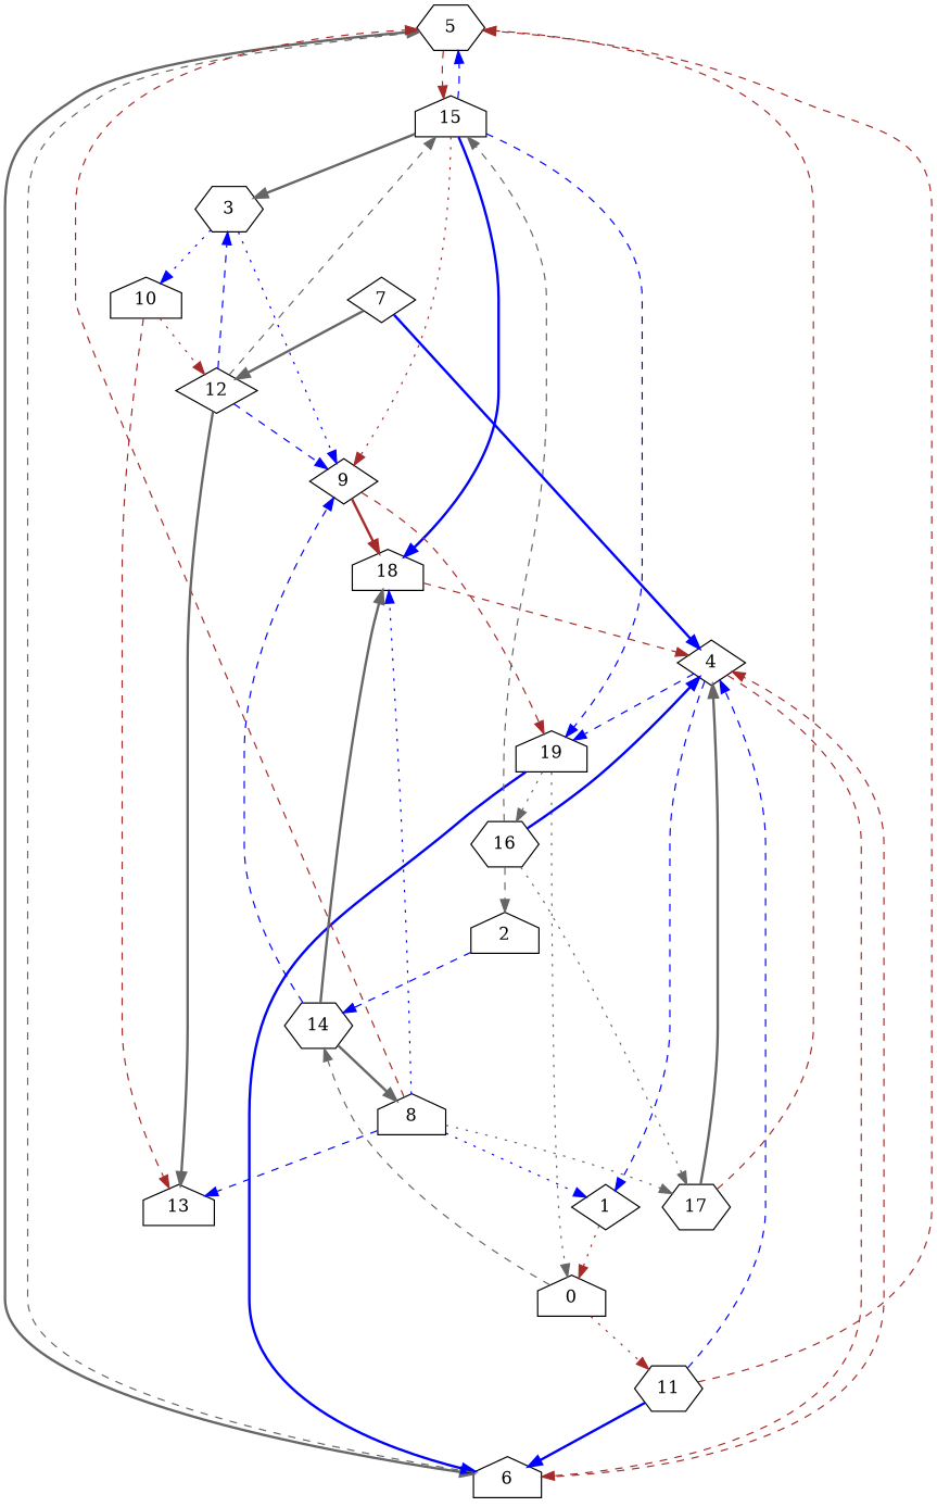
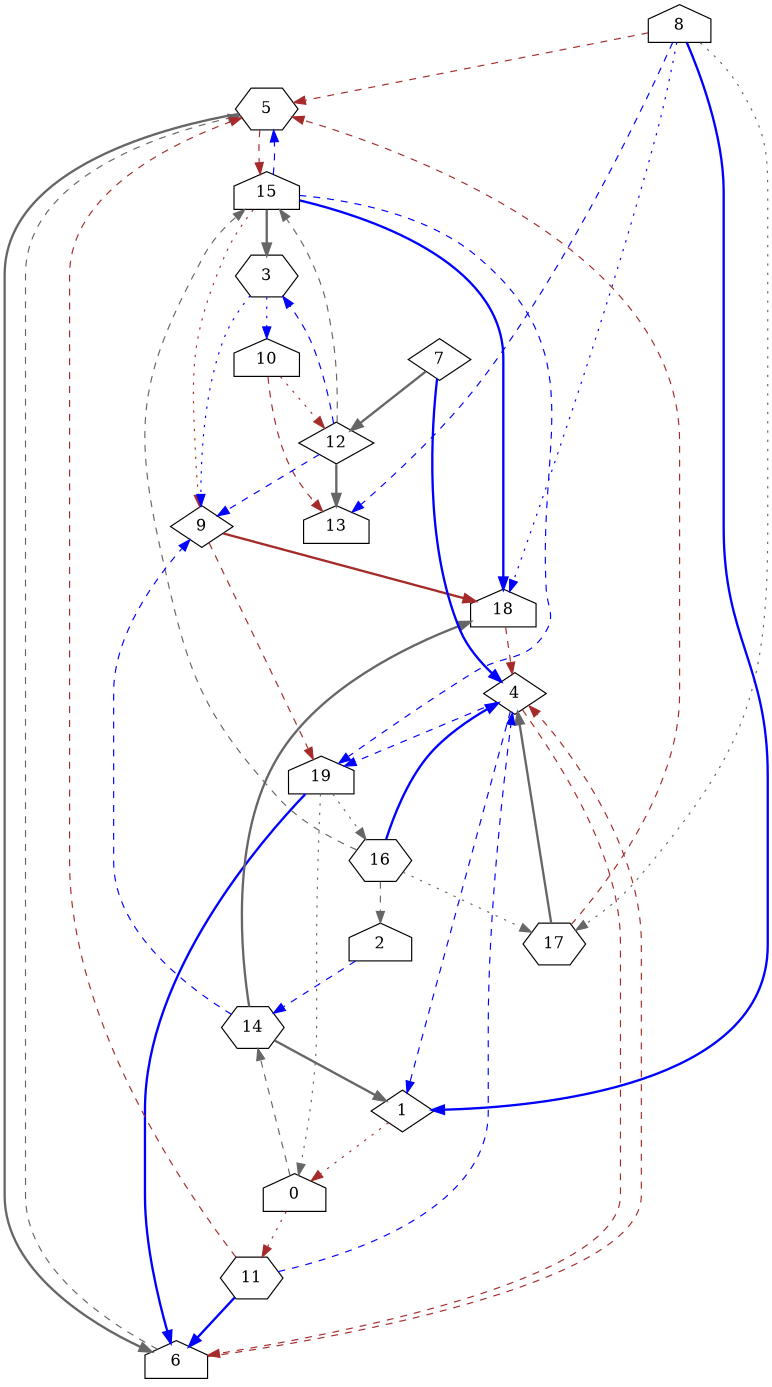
  digraph {
    node [shape=house]
    edge [Label=6 color=blue style=dashed]
    5 [shape=hexagon]
    15
    3 [shape=hexagon]
    18
    19
    9 [shape=diamond]
    6
    10
    4 [shape=diamond]
    16 [shape=hexagon]
    0
    8
    17 [shape=hexagon]
    13
    1 [shape=diamond]
    2
    12 [shape=diamond]
    14 [shape=hexagon]
    11 [shape=hexagon]
    7 [shape=diamond]
    5 -> 15 [Label=2 color=brown]
    5 -> 6 [Label=8 color=gray40 style=bold]
    15 -> 5 [Label=1]
    15 -> 3 [Label=3 color=gray40 style=bold]
    15 -> 18 [Label=3 style=bold]
    15 -> 19 [Label=7]
    15 -> 9 [color=brown style=dotted]
    3 -> 9 [Label=5 style=dotted]
    3 -> 10 [Label=5 style=dotted]
    18 -> 4 [Label=7 color=brown]
    19 -> 6 [Label=5 style=bold]
    19 -> 16 [Label=4 color=gray40 style=dotted]
    19 -> 0 [color=gray40 style=dotted]
    9 -> 18 [color=brown style=bold]
    9 -> 19 [Label=8 color=brown]
    6 -> 5 [Label=5 color=gray40]
    6 -> 4 [Label=9 color=brown]
    10 -> 13 [Label=3 color=brown]
    10 -> 12 [Label=4 color=brown style=dotted]
    4 -> 19 [Label=7]
    4 -> 6 [color=brown]
    4 -> 1 [Label=10]
    16 -> 15 [Label=8 color=gray40]
    16 -> 4 [Label=3 style=bold]
    16 -> 17 [Label=3 color=gray40 style=dotted]
    16 -> 2 [Label=4 color=gray40]
    0 -> 14 [color=gray40]
    0 -> 11 [Label=5 color=brown style=dotted]
    8 -> 5 [color=brown]
    8 -> 18 [Label=9 style=dotted]
    8 -> 17 [Label=2 color=gray40 style=dotted]
    8 -> 13 [Label=10]
-   8 -> 1 [Label=8 style=dotted]
+   8 -> 1 [Label=8 style=bold]
    17 -> 5 [Label=2 color=brown]
    17 -> 4 [Label=9 color=gray40 style=bold]
    1 -> 0 [Label=8 color=brown style=dotted]
    2 -> 14 [Label=9]
    12 -> 15 [Label=4 color=gray40]
    12 -> 3
    12 -> 9
    12 -> 13 [Label=3 color=gray40 style=bold]
    14 -> 18 [Label=4 color=gray40 style=bold]
    14 -> 9
-   14 -> 8 [Label=8 color=gray40 style=bold]
+   14 -> 1 [Label=8 color=gray40 style=bold]
    11 -> 5 [Label=10 color=brown]
    11 -> 6 [Label=7 style=bold]
    11 -> 4 [Label=7]
    7 -> 4 [Label=7 style=bold]
    7 -> 12 [Label=8 color=gray40 style=bold]
  }
